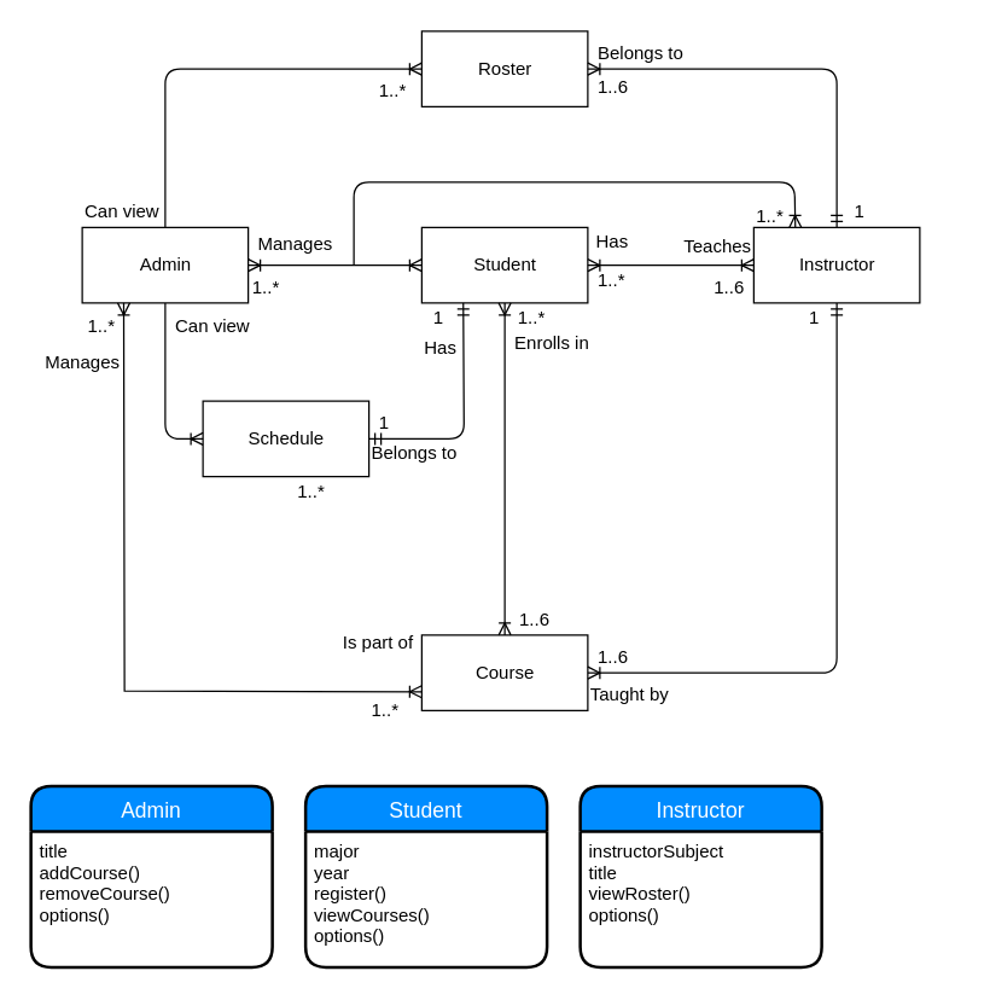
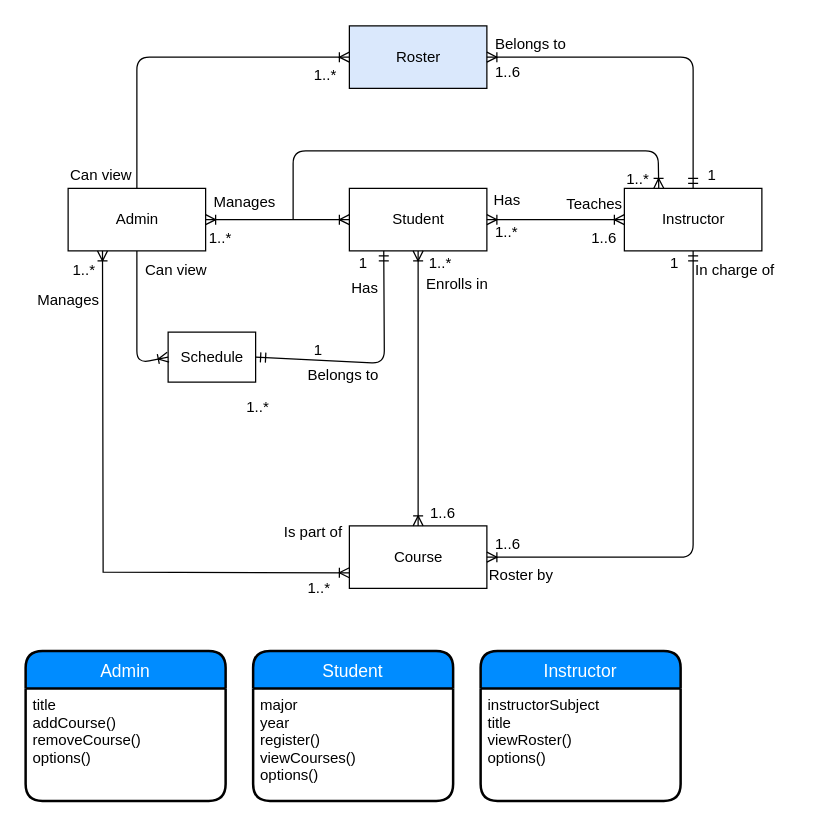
  <mxCell id="0" />
  <mxCell id="1" parent="0" />
  <mxCell id="2" value="Student" style="html=1;" parent="1" vertex="1"><mxGeometry x="279" y="150" width="110" height="50" as="geometry" /></mxCell>
  <mxCell id="3" value="Course&lt;br&gt;" style="html=1;" parent="1" vertex="1"><mxGeometry x="279" y="420" width="110" height="50" as="geometry" /></mxCell>
  <mxCell id="4" value="" style="fontSize=12;html=1;endArrow=ERoneToMany;startArrow=ERoneToMany;rounded=0;entryX=0.5;entryY=1;entryDx=0;entryDy=0;exitX=0.5;exitY=0;exitDx=0;exitDy=0;" parent="1" source="3" target="2" edge="1"><mxGeometry width="100" height="100" relative="1" as="geometry"><mxPoint x="149" y="335" as="sourcePoint" /><mxPoint x="249" y="235" as="targetPoint" /></mxGeometry></mxCell>
  <mxCell id="5" value="Enrolls in" style="text;html=1;resizable=0;points=[];align=center;verticalAlign=middle;labelBackgroundColor=#ffffff;" parent="4" vertex="1" connectable="0"><mxGeometry x="0.597" y="-3" relative="1" as="geometry"><mxPoint x="27" y="-18" as="offset" /></mxGeometry></mxCell>
  <mxCell id="6" value="Instructor&lt;br&gt;" style="html=1;" parent="1" vertex="1"><mxGeometry x="499" y="150" width="110" height="50" as="geometry" /></mxCell>
  <mxCell id="7" value="" style="fontSize=12;html=1;endArrow=ERoneToMany;startArrow=ERoneToMany;rounded=0;entryX=1;entryY=0.5;entryDx=0;entryDy=0;exitX=0;exitY=0.5;exitDx=0;exitDy=0;" parent="1" source="6" target="2" edge="1"><mxGeometry width="100" height="100" relative="1" as="geometry"><mxPoint x="454" y="270" as="sourcePoint" /><mxPoint x="454" y="175" as="targetPoint" /></mxGeometry></mxCell>
  <mxCell id="8" value="Has" style="text;html=1;resizable=0;points=[];align=center;verticalAlign=middle;labelBackgroundColor=#ffffff;" parent="7" vertex="1" connectable="0"><mxGeometry x="0.743" y="4" relative="1" as="geometry"><mxPoint x="1" y="-20" as="offset" /></mxGeometry></mxCell>
  <mxCell id="9" value="" style="fontSize=12;html=1;endArrow=ERoneToMany;startArrow=ERmandOne;exitX=0.5;exitY=1;exitDx=0;exitDy=0;entryX=1;entryY=0.5;entryDx=0;entryDy=0;" parent="1" source="6" target="3" edge="1"><mxGeometry width="100" height="100" relative="1" as="geometry"><mxPoint x="484" y="350" as="sourcePoint" /><mxPoint x="554" y="320" as="targetPoint" /><Array as="points"><mxPoint x="554" y="445" /></Array></mxGeometry></mxCell>
  <mxCell id="10" value="Admin&lt;br&gt;" style="html=1;" parent="1" vertex="1"><mxGeometry x="54" y="150" width="110" height="50" as="geometry" /></mxCell>
- <mxCell id="11" value="Taught by" style="text;html=1;resizable=0;points=[];autosize=1;align=left;verticalAlign=top;spacingTop=-4;" parent="1" vertex="1"><mxGeometry x="389" y="450" width="70" height="20" as="geometry" /></mxCell>
+ <mxCell id="11" value="Roster by" style="text;html=1;resizable=0;points=[];autosize=1;align=left;verticalAlign=top;spacingTop=-4;" parent="1" vertex="1"><mxGeometry x="389" y="450" width="70" height="20" as="geometry" /></mxCell>
+ <mxCell id="12" value="In charge of" style="text;html=1;resizable=0;points=[];autosize=1;align=left;verticalAlign=top;spacingTop=-4;" parent="1" vertex="1"><mxGeometry x="554" y="206" width="80" height="20" as="geometry" /></mxCell>
  <mxCell id="13" value="Teaches" style="text;html=1;resizable=0;points=[];autosize=1;align=left;verticalAlign=top;spacingTop=-4;" parent="1" vertex="1"><mxGeometry x="451" y="153" width="60" height="20" as="geometry" /></mxCell>
  <mxCell id="14" value="" style="fontSize=12;html=1;endArrow=ERoneToMany;startArrow=ERoneToMany;rounded=0;entryX=1;entryY=0.5;entryDx=0;entryDy=0;exitX=0;exitY=0.5;exitDx=0;exitDy=0;" parent="1" source="2" target="10" edge="1"><mxGeometry width="100" height="100" relative="1" as="geometry"><mxPoint x="214" y="285" as="sourcePoint" /><mxPoint x="214" y="190" as="targetPoint" /></mxGeometry></mxCell>
  <mxCell id="15" value="Manages" style="text;html=1;resizable=0;points=[];align=center;verticalAlign=middle;labelBackgroundColor=#ffffff;" parent="14" vertex="1" connectable="0"><mxGeometry x="0.597" y="-3" relative="1" as="geometry"><mxPoint x="7" y="-12" as="offset" /></mxGeometry></mxCell>
  <mxCell id="16" value="" style="fontSize=12;html=1;endArrow=ERoneToMany;startArrow=ERoneToMany;rounded=0;exitX=0;exitY=0.75;exitDx=0;exitDy=0;entryX=0.25;entryY=1;entryDx=0;entryDy=0;" parent="1" source="3" target="10" edge="1"><mxGeometry width="100" height="100" relative="1" as="geometry"><mxPoint x="124" y="345" as="sourcePoint" /><mxPoint x="44" y="230" as="targetPoint" /><Array as="points"><mxPoint x="82" y="457" /></Array></mxGeometry></mxCell>
  <mxCell id="17" value="Manages&lt;br&gt;" style="text;html=1;resizable=0;points=[];align=center;verticalAlign=middle;labelBackgroundColor=#ffffff;" parent="16" vertex="1" connectable="0"><mxGeometry x="0.597" y="-3" relative="1" as="geometry"><mxPoint x="-31" y="-51" as="offset" /></mxGeometry></mxCell>
- <mxCell id="18" value="Roster&lt;br&gt;" style="html=1;" parent="1" vertex="1"><mxGeometry x="279" y="20" width="110" height="50" as="geometry" /></mxCell>
+ <mxCell id="18" value="Roster&lt;br&gt;" style="html=1;fillColor=#dae8fc;" parent="1" vertex="1"><mxGeometry x="279" y="20" width="110" height="50" as="geometry" /></mxCell>
  <mxCell id="19" value="Has" style="text;html=1;resizable=0;points=[];autosize=1;align=left;verticalAlign=top;spacingTop=-4;" parent="1" vertex="1"><mxGeometry x="279" y="220" width="40" height="20" as="geometry" /></mxCell>
  <mxCell id="20" value="Belongs to" style="text;html=1;resizable=0;points=[];autosize=1;align=left;verticalAlign=top;spacingTop=-4;" parent="1" vertex="1"><mxGeometry x="244" y="290" width="70" height="20" as="geometry" /></mxCell>
  <mxCell id="21" value="" style="fontSize=12;html=1;endArrow=ERoneToMany;entryX=0;entryY=0.5;entryDx=0;entryDy=0;exitX=0.5;exitY=0;exitDx=0;exitDy=0;" parent="1" source="10" target="18" edge="1"><mxGeometry width="100" height="100" relative="1" as="geometry"><mxPoint x="74" y="95" as="sourcePoint" /><mxPoint x="174" y="-5" as="targetPoint" /><Array as="points"><mxPoint x="109" y="45" /></Array></mxGeometry></mxCell>
  <mxCell id="22" value="Can view" style="text;html=1;resizable=0;points=[];autosize=1;align=left;verticalAlign=top;spacingTop=-4;" parent="1" vertex="1"><mxGeometry x="54" y="130" width="60" height="20" as="geometry" /></mxCell>
  <mxCell id="23" value="" style="fontSize=12;html=1;endArrow=ERmandOne;startArrow=ERoneToMany;exitX=1;exitY=0.5;exitDx=0;exitDy=0;entryX=0.5;entryY=0;entryDx=0;entryDy=0;startFill=0;" parent="1" source="18" target="6" edge="1"><mxGeometry width="100" height="100" relative="1" as="geometry"><mxPoint x="554" y="50" as="sourcePoint" /><mxPoint x="554" y="130" as="targetPoint" /><Array as="points"><mxPoint x="554" y="45" /></Array></mxGeometry></mxCell>
  <mxCell id="24" value="Belongs to" style="text;html=1;resizable=0;points=[];autosize=1;align=left;verticalAlign=top;spacingTop=-4;" parent="1" vertex="1"><mxGeometry x="394" y="25" width="70" height="20" as="geometry" /></mxCell>
  <mxCell id="25" value="1" style="text;html=1;resizable=0;points=[];autosize=1;align=left;verticalAlign=top;spacingTop=-4;" parent="1" vertex="1"><mxGeometry x="564" y="130" width="20" height="20" as="geometry" /></mxCell>
- <mxCell id="26" value="Schedule" style="html=1;" parent="1" vertex="1"><mxGeometry x="134" y="265" width="110" height="50" as="geometry" /></mxCell>
+ <mxCell id="26" value="Schedule" style="html=1;" parent="1" vertex="1"><mxGeometry x="134" y="265" width="70" height="40" as="geometry" /></mxCell>
  <mxCell id="27" value="" style="fontSize=12;html=1;endArrow=ERmandOne;startArrow=ERmandOne;entryX=0.25;entryY=1;entryDx=0;entryDy=0;exitX=1;exitY=0.5;exitDx=0;exitDy=0;" parent="1" source="26" target="2" edge="1"><mxGeometry width="100" height="100" relative="1" as="geometry"><mxPoint x="54" y="590" as="sourcePoint" /><mxPoint x="154" y="490" as="targetPoint" /><Array as="points"><mxPoint x="307" y="290" /></Array></mxGeometry></mxCell>
  <mxCell id="28" value="" style="fontSize=12;html=1;endArrow=ERoneToMany;entryX=0;entryY=0.5;entryDx=0;entryDy=0;exitX=0.5;exitY=1;exitDx=0;exitDy=0;" parent="1" source="10" target="26" edge="1"><mxGeometry width="100" height="100" relative="1" as="geometry"><mxPoint x="104" y="352.5" as="sourcePoint" /><mxPoint x="274" y="247.5" as="targetPoint" /><Array as="points"><mxPoint x="109" y="290" /></Array></mxGeometry></mxCell>
  <mxCell id="29" value="Can view" style="text;html=1;resizable=0;points=[];autosize=1;align=left;verticalAlign=top;spacingTop=-4;" parent="1" vertex="1"><mxGeometry x="114" y="206" width="60" height="20" as="geometry" /></mxCell>
  <mxCell id="30" value="Is part of" style="text;html=1;resizable=0;points=[];autosize=1;align=left;verticalAlign=top;spacingTop=-4;" parent="1" vertex="1"><mxGeometry x="225" y="415" width="60" height="20" as="geometry" /></mxCell>
  <mxCell id="31" value="1..6" style="text;html=1;resizable=0;points=[];autosize=1;align=left;verticalAlign=top;spacingTop=-4;" vertex="1" parent="1"><mxGeometry x="394" y="47" width="40" height="20" as="geometry" /></mxCell>
  <mxCell id="32" value="1..*" style="text;html=1;resizable=0;points=[];autosize=1;align=left;verticalAlign=top;spacingTop=-4;" vertex="1" parent="1"><mxGeometry x="249" y="50" width="30" height="20" as="geometry" /></mxCell>
  <mxCell id="33" value="1..6" style="text;html=1;resizable=0;points=[];autosize=1;align=left;verticalAlign=top;spacingTop=-4;" vertex="1" parent="1"><mxGeometry x="342" y="400" width="40" height="20" as="geometry" /></mxCell>
  <mxCell id="34" value="1..*" style="text;html=1;resizable=0;points=[];autosize=1;align=left;verticalAlign=top;spacingTop=-4;" vertex="1" parent="1"><mxGeometry x="341" y="200" width="30" height="20" as="geometry" /></mxCell>
  <mxCell id="35" value="1" style="text;html=1;resizable=0;points=[];autosize=1;align=left;verticalAlign=top;spacingTop=-4;" vertex="1" parent="1"><mxGeometry x="285" y="200" width="20" height="20" as="geometry" /></mxCell>
  <mxCell id="36" value="1" style="text;html=1;resizable=0;points=[];autosize=1;align=left;verticalAlign=top;spacingTop=-4;" vertex="1" parent="1"><mxGeometry x="249" y="270" width="20" height="20" as="geometry" /></mxCell>
  <mxCell id="37" value="1..*" style="text;html=1;resizable=0;points=[];autosize=1;align=left;verticalAlign=top;spacingTop=-4;" vertex="1" parent="1"><mxGeometry x="195" y="315" width="30" height="20" as="geometry" /></mxCell>
  <mxCell id="38" value="1..*" style="text;html=1;resizable=0;points=[];autosize=1;align=left;verticalAlign=top;spacingTop=-4;" vertex="1" parent="1"><mxGeometry x="56" y="206" width="30" height="20" as="geometry" /></mxCell>
  <mxCell id="39" value="1..*" style="text;html=1;resizable=0;points=[];autosize=1;align=left;verticalAlign=top;spacingTop=-4;" vertex="1" parent="1"><mxGeometry x="244" y="460" width="30" height="20" as="geometry" /></mxCell>
  <mxCell id="40" value="1..*" style="text;html=1;resizable=0;points=[];autosize=1;align=left;verticalAlign=top;spacingTop=-4;" vertex="1" parent="1"><mxGeometry x="394" y="175" width="30" height="20" as="geometry" /></mxCell>
  <mxCell id="41" value="1..6" style="text;html=1;resizable=0;points=[];autosize=1;align=left;verticalAlign=top;spacingTop=-4;" vertex="1" parent="1"><mxGeometry x="471" y="180" width="40" height="20" as="geometry" /></mxCell>
  <mxCell id="42" value="1" style="text;html=1;resizable=0;points=[];autosize=1;align=left;verticalAlign=top;spacingTop=-4;" vertex="1" parent="1"><mxGeometry x="534" y="200" width="20" height="20" as="geometry" /></mxCell>
  <mxCell id="43" value="1..6" style="text;html=1;resizable=0;points=[];autosize=1;align=left;verticalAlign=top;spacingTop=-4;" vertex="1" parent="1"><mxGeometry x="394" y="425" width="40" height="20" as="geometry" /></mxCell>
  <mxCell id="44" value="" style="fontSize=12;html=1;endArrow=ERoneToMany;entryX=0.25;entryY=0;entryDx=0;entryDy=0;" edge="1" parent="1" target="6"><mxGeometry width="100" height="100" relative="1" as="geometry"><mxPoint x="234" y="175" as="sourcePoint" /><mxPoint x="285" y="95" as="targetPoint" /><Array as="points"><mxPoint x="234" y="120" /><mxPoint x="384" y="120" /><mxPoint x="526" y="120" /></Array></mxGeometry></mxCell>
  <mxCell id="45" value="1..*" style="text;html=1;resizable=0;points=[];autosize=1;align=left;verticalAlign=top;spacingTop=-4;" vertex="1" parent="1"><mxGeometry x="499" y="133" width="30" height="20" as="geometry" /></mxCell>
  <mxCell id="46" value="1..*" style="text;html=1;resizable=0;points=[];autosize=1;align=left;verticalAlign=top;spacingTop=-4;" vertex="1" parent="1"><mxGeometry x="165" y="180" width="30" height="20" as="geometry" /></mxCell>
  <mxCell id="47" value="Admin" style="swimlane;childLayout=stackLayout;horizontal=1;startSize=30;horizontalStack=0;fillColor=#008cff;fontColor=#FFFFFF;rounded=1;fontSize=14;fontStyle=0;strokeWidth=2;resizeParent=0;resizeLast=1;shadow=0;dashed=0;align=center;" vertex="1" parent="1"><mxGeometry x="20" y="520" width="160" height="120" as="geometry" /></mxCell>
  <mxCell id="48" value="title&#10;addCourse()&#10;removeCourse()&#10;options()&#10;&#10;" style="align=left;strokeColor=none;fillColor=none;spacingLeft=4;fontSize=12;verticalAlign=top;resizable=0;rotatable=0;part=1;" vertex="1" parent="47"><mxGeometry y="30" width="160" height="90" as="geometry" /></mxCell>
  <mxCell id="49" value="Student" style="swimlane;childLayout=stackLayout;horizontal=1;startSize=30;horizontalStack=0;fillColor=#008cff;fontColor=#FFFFFF;rounded=1;fontSize=14;fontStyle=0;strokeWidth=2;resizeParent=0;resizeLast=1;shadow=0;dashed=0;align=center;" vertex="1" parent="1"><mxGeometry x="202" y="520" width="160" height="120" as="geometry"><mxRectangle x="208" y="560" width="80" height="30" as="alternateBounds" /></mxGeometry></mxCell>
  <mxCell id="50" value="major&#10;year&#10;register()&#10;viewCourses()&#10;options()" style="align=left;strokeColor=none;fillColor=none;spacingLeft=4;fontSize=12;verticalAlign=top;resizable=0;rotatable=0;part=1;" vertex="1" parent="49"><mxGeometry y="30" width="160" height="90" as="geometry" /></mxCell>
  <mxCell id="51" value="Instructor" style="swimlane;childLayout=stackLayout;horizontal=1;startSize=30;horizontalStack=0;fillColor=#008cff;fontColor=#FFFFFF;rounded=1;fontSize=14;fontStyle=0;strokeWidth=2;resizeParent=0;resizeLast=1;shadow=0;dashed=0;align=center;" vertex="1" parent="1"><mxGeometry x="384" y="520" width="160" height="120" as="geometry" /></mxCell>
  <mxCell id="52" value="instructorSubject&#10;title&#10;viewRoster()&#10;options()&#10;" style="align=left;strokeColor=none;fillColor=none;spacingLeft=4;fontSize=12;verticalAlign=top;resizable=0;rotatable=0;part=1;" vertex="1" parent="51"><mxGeometry y="30" width="160" height="90" as="geometry" /></mxCell>
